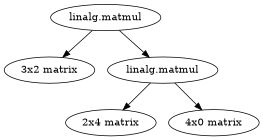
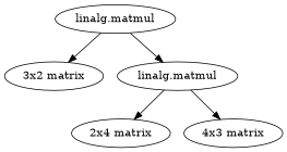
  digraph {
    node [columns=NA rows=NA]
    n1 [label="linalg.matmul" oldID=5 oldOpID=5]
    n2 [columns=2 label="3x2 matrix" oldID=0 oldOpID=0 rows=3]
    n3 [label="linalg.matmul" oldID=2 oldOpID=2]
    n4 [columns=4 label="2x4 matrix" oldID=4 oldOpID=4 rows=2]
-   n5 [columns=3 label="4x0 matrix" oldID=7 oldOpID=7 rows=4]
+   n5 [columns=3 label="4x3 matrix" oldID=7 oldOpID=7 rows=4]
    n1 -> n2
    n1 -> n3
    n3 -> n4
    n3 -> n5
  }
